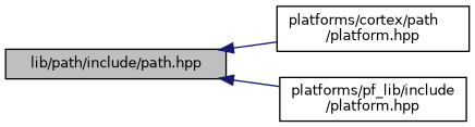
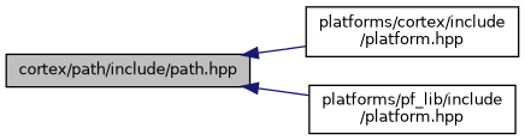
  digraph {
    rankdir=LR
    node [color=black fontname=Helvetica fontsize=10 shape=record]
    edge [color=midnightblue dir=back fontname=Helvetica fontsize=10 labelfontname=Helvetica labelfontsize=10 style=solid]
-   n1 [fillcolor=grey75 fontcolor=black height=0.2 label="lib/path/include/path.hpp" style=filled width=0.4]
-   n2 [height=0.2 label="platforms/cortex/path\l/platform.hpp" width=0.4]
+   n1 [fillcolor=grey75 fontcolor=black height=0.2 label="cortex/path/include/path.hpp" style=filled width=0.4]
+   n2 [height=0.2 label="platforms/cortex/include\l/platform.hpp" width=0.4]
    n3 [height=0.2 label="platforms/pf_lib/include\l/platform.hpp" width=0.4]
    n1 -> n2
    n1 -> n3
  }
